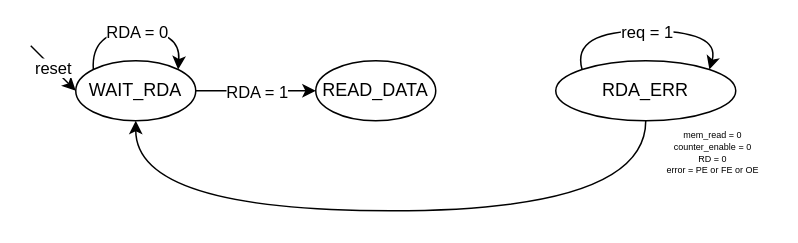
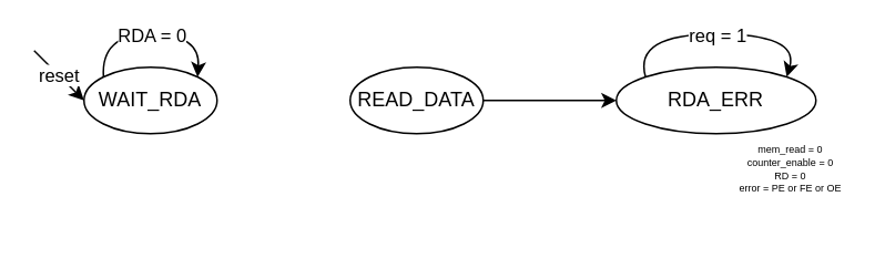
  <mxCell id="0" />
  <mxCell id="1" parent="0" />
- <mxCell id="2" value="" style="edgeStyle=orthogonalEdgeStyle;rounded=0;orthogonalLoop=1;jettySize=auto;html=1;" parent="1" source="4" target="6" edge="1"><mxGeometry relative="1" as="geometry" /></mxCell>
- <mxCell id="3" value="RDA = 1" style="edgeLabel;html=1;align=center;verticalAlign=middle;resizable=0;points=[];" parent="2" vertex="1" connectable="0"><mxGeometry relative="1" as="geometry"><mxPoint as="offset" /></mxGeometry></mxCell>
  <mxCell id="4" value="WAIT_RDA" style="ellipse;whiteSpace=wrap;html=1;" parent="1" vertex="1"><mxGeometry x="50" y="40" width="80" height="40" as="geometry" /></mxCell>
+ <mxCell id="5" value="" style="edgeStyle=orthogonalEdgeStyle;rounded=0;orthogonalLoop=1;jettySize=auto;html=1;" parent="1" source="6" target="7" edge="1"><mxGeometry relative="1" as="geometry" /></mxCell>
  <mxCell id="6" value="READ_DATA" style="ellipse;whiteSpace=wrap;html=1;" parent="1" vertex="1"><mxGeometry x="210" y="40" width="80" height="40" as="geometry" /></mxCell>
  <mxCell id="7" value="RDA_ERR" style="ellipse;whiteSpace=wrap;html=1;" parent="1" vertex="1"><mxGeometry x="370" y="40" width="120" height="40" as="geometry" /></mxCell>
- <mxCell id="8" style="edgeStyle=orthogonalEdgeStyle;rounded=0;orthogonalLoop=1;jettySize=auto;html=1;exitX=0.5;exitY=1;exitDx=0;exitDy=0;entryX=0.5;entryY=1;entryDx=0;entryDy=0;curved=1;" parent="1" source="7" target="4" edge="1"><mxGeometry relative="1" as="geometry"><mxPoint x="230" y="180" as="sourcePoint" /><Array as="points"><mxPoint x="430" y="140" /><mxPoint x="90" y="140" /></Array></mxGeometry></mxCell>
  <mxCell id="9" value="" style="endArrow=classic;html=1;rounded=0;exitX=0;exitY=0;exitDx=0;exitDy=0;entryX=1;entryY=0;entryDx=0;entryDy=0;curved=1;" parent="1" source="4" target="4" edge="1"><mxGeometry width="50" height="50" relative="1" as="geometry"><mxPoint x="70" y="30" as="sourcePoint" /><mxPoint x="120" y="-20" as="targetPoint" /><Array as="points"><mxPoint x="60" y="20" /><mxPoint x="120" y="20" /></Array></mxGeometry></mxCell>
  <mxCell id="10" value="RDA = 0" style="edgeLabel;html=1;align=center;verticalAlign=middle;resizable=0;points=[];" parent="9" vertex="1" connectable="0"><mxGeometry relative="1" as="geometry"><mxPoint as="offset" /></mxGeometry></mxCell>
  <mxCell id="11" value="" style="endArrow=classic;html=1;rounded=0;exitX=0;exitY=0;exitDx=0;exitDy=0;entryX=1;entryY=0;entryDx=0;entryDy=0;curved=1;" parent="1" source="7" target="7" edge="1"><mxGeometry width="50" height="50" relative="1" as="geometry"><mxPoint x="402" y="40" as="sourcePoint" /><mxPoint x="458" y="40" as="targetPoint" /><Array as="points"><mxPoint x="380" y="20" /><mxPoint x="480" y="20" /></Array></mxGeometry></mxCell>
  <mxCell id="12" value="req = 1" style="edgeLabel;html=1;align=center;verticalAlign=middle;resizable=0;points=[];" parent="11" vertex="1" connectable="0"><mxGeometry relative="1" as="geometry"><mxPoint as="offset" /></mxGeometry></mxCell>
  <mxCell id="13" value="&lt;div style=&quot;line-height: 60%;&quot;&gt;&lt;font style=&quot;font-size: 6px; line-height: 60%;&quot;&gt;mem_read = 0&lt;/font&gt;&lt;/div&gt;&lt;div style=&quot;line-height: 60%;&quot;&gt;&lt;font style=&quot;font-size: 6px; line-height: 60%;&quot;&gt;counter_enable = 0&lt;/font&gt;&lt;/div&gt;&lt;div style=&quot;line-height: 60%;&quot;&gt;&lt;font style=&quot;font-size: 6px; line-height: 60%;&quot;&gt;RD = 0&lt;/font&gt;&lt;/div&gt;&lt;div style=&quot;line-height: 60%;&quot;&gt;&lt;font style=&quot;font-size: 6px; line-height: 60%;&quot;&gt;error = PE or FE or OE&lt;/font&gt;&lt;/div&gt;" style="text;html=1;align=center;verticalAlign=middle;whiteSpace=wrap;rounded=0;spacing=2;" parent="1" vertex="1"><mxGeometry x="440" y="80" width="70" height="40" as="geometry" /></mxCell>
  <mxCell id="14" value="" style="endArrow=classic;html=1;rounded=0;entryX=0;entryY=0.5;entryDx=0;entryDy=0;" edge="1" parent="1" target="4"><mxGeometry width="50" height="50" relative="1" as="geometry"><mxPoint x="20" y="30" as="sourcePoint" /><mxPoint x="60" y="50" as="targetPoint" /></mxGeometry></mxCell>
  <mxCell id="15" value="reset" style="edgeLabel;html=1;align=center;verticalAlign=middle;resizable=0;points=[];" vertex="1" connectable="0" parent="14"><mxGeometry relative="1" as="geometry"><mxPoint as="offset" /></mxGeometry></mxCell>
